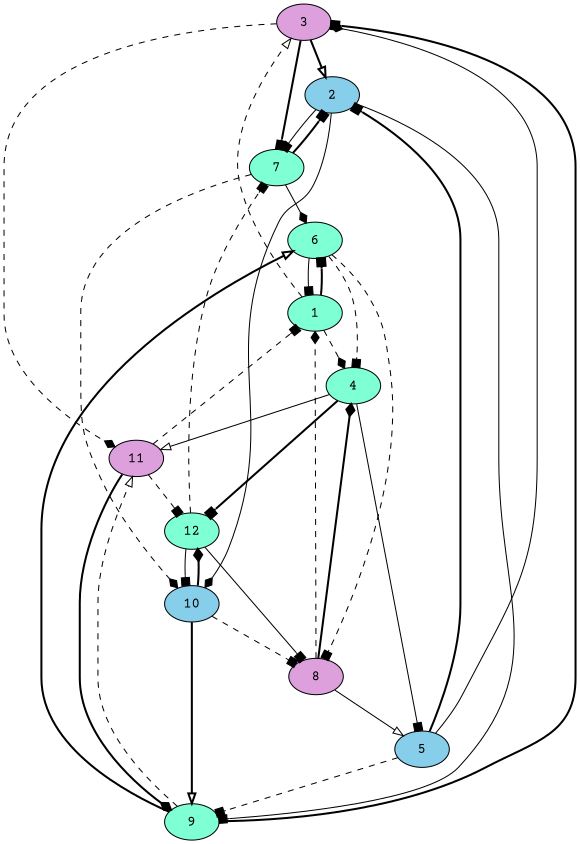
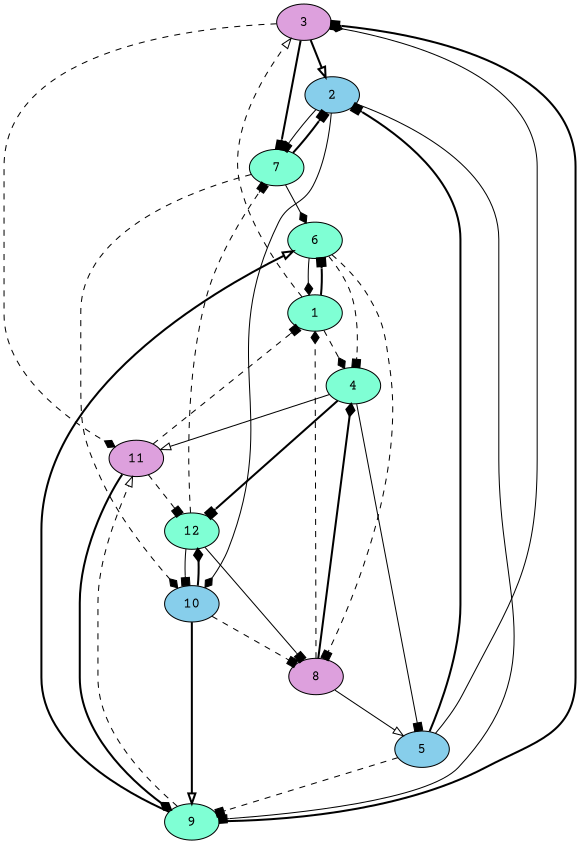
  digraph {
    fontname="Courier Prime"
    node [fillcolor=aquamarine fontname="Courier Prime" style=filled]
    edge [arrowhead=box fontname="Courier Prime" style=dashed]
    3 [fillcolor=plum]
    1
    6
    4
    2 [fillcolor=skyblue]
    7
    11 [fillcolor=plum]
    8 [fillcolor=plum]
    5 [fillcolor=skyblue]
    12
    10 [fillcolor=skyblue]
    9
    3 -> 2 [arrowhead=onormal style=bold]
    3 -> 7 [style=bold]
    3 -> 11 [arrowhead=diamond]
    1 -> 3 [arrowhead=onormal]
    1 -> 6 [style=bold]
    1 -> 4 [arrowhead=diamond]
-   6 -> 1 [style=solid]
+   6 -> 1 [arrowhead=diamond style=solid]
    6 -> 4
    6 -> 8
    4 -> 11 [arrowhead=onormal style=solid]
    4 -> 5 [style=solid]
    4 -> 12 [style=bold]
    2 -> 7 [style=solid]
    2 -> 10 [arrowhead=diamond style=solid]
    2 -> 9 [style=solid]
    7 -> 6 [arrowhead=diamond style=solid]
    7 -> 2 [style=bold]
    7 -> 10 [arrowhead=diamond]
    11 -> 1
    11 -> 12
    11 -> 9 [arrowhead=diamond style=bold]
    8 -> 1 [arrowhead=diamond]
    8 -> 4 [arrowhead=diamond style=bold]
    8 -> 5 [arrowhead=onormal style=solid]
    5 -> 3 [arrowhead=diamond style=solid]
    5 -> 2 [style=bold]
    5 -> 9
    12 -> 7
    12 -> 8 [style=solid]
    12 -> 10 [style=solid]
    10 -> 8
    10 -> 12 [arrowhead=diamond style=bold]
    10 -> 9 [arrowhead=onormal style=bold]
    9 -> 3 [style=bold]
    9 -> 6 [arrowhead=onormal style=bold]
    9 -> 11 [arrowhead=onormal]
  }
